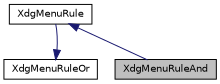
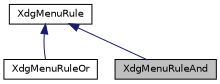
  digraph {
    node [color=black fillcolor=white fontname=Helvetica fontsize=10 shape=record style=filled]
    edge [color=midnightblue dir=back fontname=Helvetica fontsize=10 labelfontname=Helvetica labelfontsize=10 style=solid]
    n1 [fillcolor=grey75 fontcolor=black height=0.2 label=XdgMenuRuleAnd width=0.4]
    n2 [height=0.2 label=XdgMenuRuleOr width=0.4]
    n3 [height=0.2 label=XdgMenuRule width=0.4]
    n3 -> n1
-   n2 -> n3
+   n3 -> n2
  }
